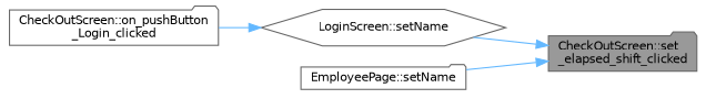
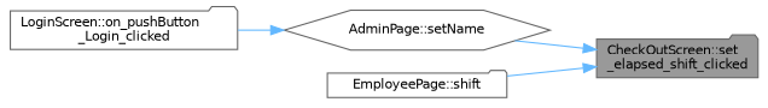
  digraph {
    rankdir=RL
    node [color=grey40 fillcolor=white fontname=Helvetica fontsize=10 shape=folder style=filled]
    edge [color=steelblue1 dir=back fontname=Helvetica fontsize=10 labelfontname=Helvetica labelfontsize=10 style=solid]
    n1 [color=gray40 fillcolor=grey60 fontcolor=black height=0.2 label="CheckOutScreen::set\l_elapsed_shift_clicked" width=0.4]
-   n2 [height=0.2 label="LoginScreen::setName" shape=hexagon width=0.4]
-   n3 [height=0.2 label="EmployeePage::setName" width=0.4]
-   n4 [height=0.2 label="CheckOutScreen::on_pushButton\l_Login_clicked" width=0.4]
+   n2 [height=0.2 label="AdminPage::setName" shape=hexagon width=0.4]
+   n3 [height=0.2 label="EmployeePage::shift" width=0.4]
+   n4 [height=0.2 label="LoginScreen::on_pushButton\l_Login_clicked" width=0.4]
    n1 -> n2
    n1 -> n3
    n2 -> n4
  }
